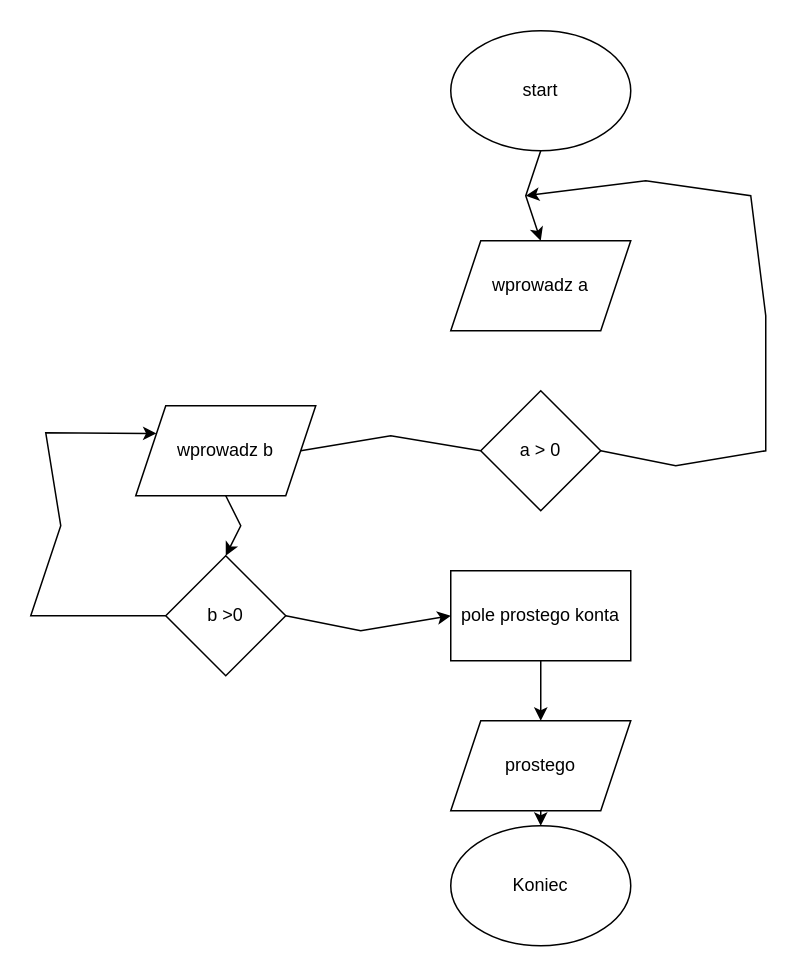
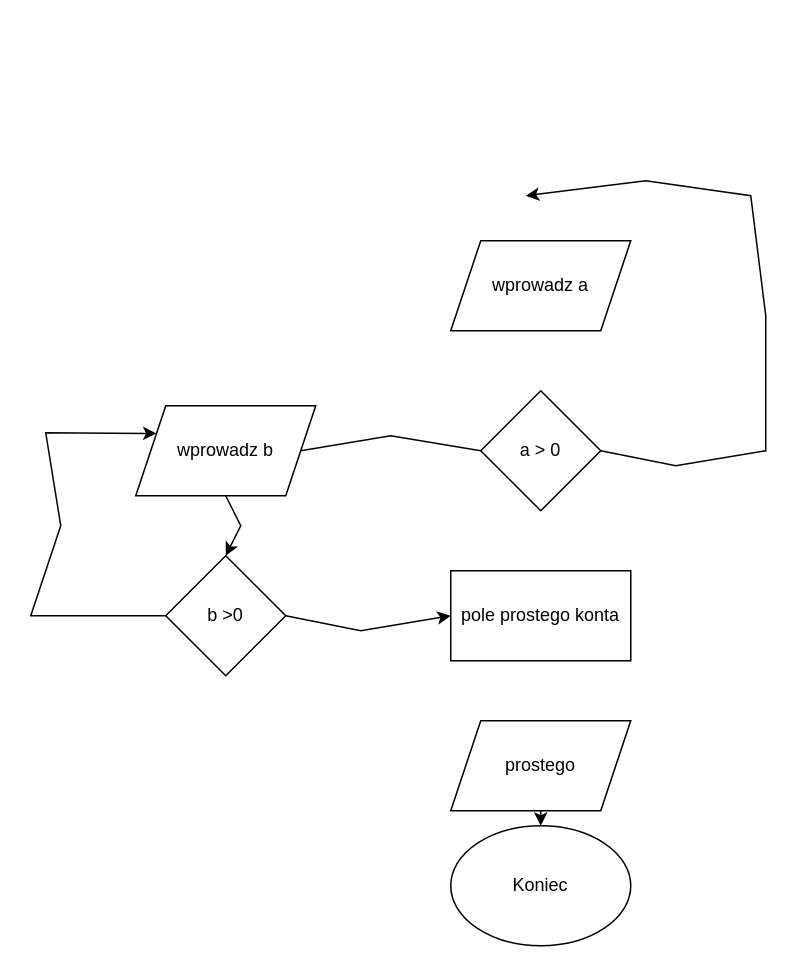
  <mxCell id="0" />
  <mxCell id="1" parent="0" />
- <mxCell id="2" value="start" style="ellipse;whiteSpace=wrap;html=1;" vertex="1" parent="1"><mxGeometry x="300" y="20" width="120" height="80" as="geometry" /></mxCell>
  <mxCell id="3" value="wprowadz a" style="shape=parallelogram;perimeter=parallelogramPerimeter;whiteSpace=wrap;html=1;fixedSize=1;" vertex="1" parent="1"><mxGeometry x="300" y="160" width="120" height="60" as="geometry" /></mxCell>
  <mxCell id="4" value="a &amp;gt; 0" style="rhombus;whiteSpace=wrap;html=1;" vertex="1" parent="1"><mxGeometry x="320" y="260" width="80" height="80" as="geometry" /></mxCell>
  <mxCell id="5" value="pole prostego konta" style="rounded=0;whiteSpace=wrap;html=1;" vertex="1" parent="1"><mxGeometry x="300" y="380" width="120" height="60" as="geometry" /></mxCell>
  <mxCell id="6" value="prostego" style="shape=parallelogram;perimeter=parallelogramPerimeter;whiteSpace=wrap;html=1;fixedSize=1;" vertex="1" parent="1"><mxGeometry x="300" y="480" width="120" height="60" as="geometry" /></mxCell>
  <mxCell id="7" value="Koniec" style="ellipse;whiteSpace=wrap;html=1;" vertex="1" parent="1"><mxGeometry x="300" y="550" width="120" height="80" as="geometry" /></mxCell>
- <mxCell id="8" value="" style="endArrow=classic;html=1;rounded=0;exitX=0.5;exitY=1;exitDx=0;exitDy=0;entryX=0.5;entryY=0;entryDx=0;entryDy=0;" edge="1" parent="1" source="2" target="3"><mxGeometry width="50" height="50" relative="1" as="geometry"><mxPoint x="350" y="400" as="sourcePoint" /><mxPoint x="400" y="350" as="targetPoint" /><Array as="points"><mxPoint x="350" y="130" /></Array></mxGeometry></mxCell>
- <mxCell id="9" value="" style="endArrow=classic;html=1;rounded=0;exitX=0.5;exitY=1;exitDx=0;exitDy=0;" edge="1" parent="1" source="5" target="6"><mxGeometry width="50" height="50" relative="1" as="geometry"><mxPoint x="350" y="400" as="sourcePoint" /><mxPoint x="400" y="350" as="targetPoint" /></mxGeometry></mxCell>
  <mxCell id="10" value="" style="endArrow=classic;html=1;rounded=0;exitX=0.5;exitY=1;exitDx=0;exitDy=0;entryX=0.5;entryY=0;entryDx=0;entryDy=0;" edge="1" parent="1" source="6" target="7"><mxGeometry width="50" height="50" relative="1" as="geometry"><mxPoint x="350" y="400" as="sourcePoint" /><mxPoint x="400" y="350" as="targetPoint" /></mxGeometry></mxCell>
  <mxCell id="11" value="" style="endArrow=classic;html=1;rounded=0;exitX=1;exitY=0.5;exitDx=0;exitDy=0;" edge="1" parent="1" source="4"><mxGeometry width="50" height="50" relative="1" as="geometry"><mxPoint x="350" y="400" as="sourcePoint" /><mxPoint x="350" y="130" as="targetPoint" /><Array as="points"><mxPoint x="450" y="310" /><mxPoint x="510" y="300" /><mxPoint x="510" y="210" /><mxPoint x="500" y="130" /><mxPoint x="430" y="120" /></Array></mxGeometry></mxCell>
  <mxCell id="12" value="b &amp;gt;0" style="rhombus;whiteSpace=wrap;html=1;" vertex="1" parent="1"><mxGeometry x="110" y="370" width="80" height="80" as="geometry" /></mxCell>
  <mxCell id="13" value="wprowadz b" style="shape=parallelogram;perimeter=parallelogramPerimeter;whiteSpace=wrap;html=1;fixedSize=1;" vertex="1" parent="1"><mxGeometry x="90" y="270" width="120" height="60" as="geometry" /></mxCell>
  <mxCell id="14" value="" style="endArrow=none;html=1;rounded=0;exitX=0;exitY=0.5;exitDx=0;exitDy=0;entryX=1;entryY=0.5;entryDx=0;entryDy=0;" edge="1" parent="1" source="4" target="13"><mxGeometry width="50" height="50" relative="1" as="geometry"><mxPoint x="350" y="400" as="sourcePoint" /><mxPoint x="400" y="350" as="targetPoint" /><Array as="points"><mxPoint x="260" y="290" /></Array></mxGeometry></mxCell>
  <mxCell id="15" value="" style="endArrow=classic;html=1;rounded=0;exitX=0.5;exitY=1;exitDx=0;exitDy=0;entryX=0.5;entryY=0;entryDx=0;entryDy=0;" edge="1" parent="1" source="13" target="12"><mxGeometry width="50" height="50" relative="1" as="geometry"><mxPoint x="350" y="400" as="sourcePoint" /><mxPoint x="400" y="350" as="targetPoint" /><Array as="points"><mxPoint x="160" y="350" /></Array></mxGeometry></mxCell>
  <mxCell id="16" value="" style="endArrow=classic;html=1;rounded=0;exitX=1;exitY=0.5;exitDx=0;exitDy=0;entryX=0;entryY=0.5;entryDx=0;entryDy=0;" edge="1" parent="1" source="12" target="5"><mxGeometry width="50" height="50" relative="1" as="geometry"><mxPoint x="350" y="400" as="sourcePoint" /><mxPoint x="400" y="350" as="targetPoint" /><Array as="points"><mxPoint x="240" y="420" /></Array></mxGeometry></mxCell>
  <mxCell id="17" value="" style="endArrow=classic;html=1;rounded=0;exitX=0;exitY=0.5;exitDx=0;exitDy=0;entryX=0;entryY=0.25;entryDx=0;entryDy=0;" edge="1" parent="1" source="12" target="13"><mxGeometry width="50" height="50" relative="1" as="geometry"><mxPoint x="350" y="400" as="sourcePoint" /><mxPoint x="20" y="300" as="targetPoint" /><Array as="points"><mxPoint x="20" y="410" /><mxPoint x="40" y="350" /><mxPoint x="30" y="288" /></Array></mxGeometry></mxCell>
